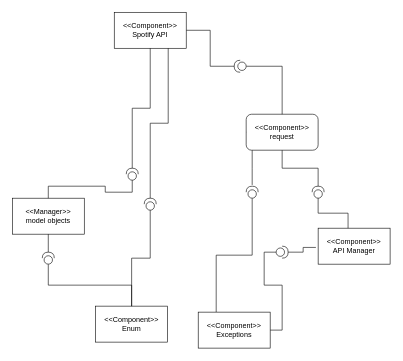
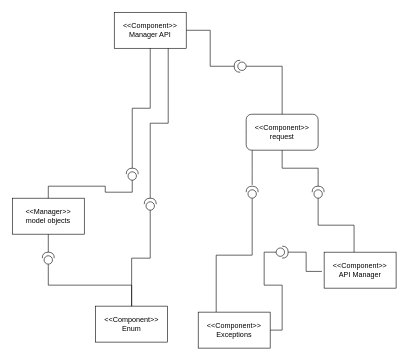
  <mxCell id="0" />
  <mxCell id="1" parent="0" />
  <mxCell id="2" style="edgeStyle=orthogonalEdgeStyle;rounded=0;orthogonalLoop=1;jettySize=auto;html=1;exitX=1;exitY=0.5;exitDx=0;exitDy=0;entryX=1;entryY=0.5;entryDx=0;entryDy=0;entryPerimeter=0;endArrow=none;endFill=0;" edge="1" parent="1" source="3" target="23"><mxGeometry relative="1" as="geometry"><mxPoint x="340" y="130" as="targetPoint" /></mxGeometry></mxCell>
- <mxCell id="3" value="&amp;lt;&amp;lt;Component&amp;gt;&amp;gt;&lt;br&gt;Spotify API" style="rounded=0;whiteSpace=wrap;html=1;" vertex="1" parent="1"><mxGeometry x="190" y="20" width="120" height="60" as="geometry" /></mxCell>
+ <mxCell id="3" value="&amp;lt;&amp;lt;Component&amp;gt;&amp;gt;&lt;br&gt;Manager API" style="rounded=0;whiteSpace=wrap;html=1;" vertex="1" parent="1"><mxGeometry x="190" y="20" width="120" height="60" as="geometry" /></mxCell>
  <mxCell id="4" style="edgeStyle=orthogonalEdgeStyle;rounded=0;orthogonalLoop=1;jettySize=auto;html=1;exitX=0;exitY=0.5;exitDx=0;exitDy=0;exitPerimeter=0;endArrow=none;endFill=0;entryX=0.25;entryY=0;entryDx=0;entryDy=0;" edge="1" parent="1" source="5" target="9"><mxGeometry relative="1" as="geometry"><mxPoint x="210" y="380" as="targetPoint" /></mxGeometry></mxCell>
  <mxCell id="5" value="" style="shape=providedRequiredInterface;html=1;verticalLabelPosition=bottom;sketch=0;rotation=-90;" vertex="1" parent="1"><mxGeometry x="410" y="310" width="20" height="20" as="geometry" /></mxCell>
  <mxCell id="6" style="edgeStyle=orthogonalEdgeStyle;rounded=0;orthogonalLoop=1;jettySize=auto;html=1;exitX=1.106;exitY=0.5;exitDx=0;exitDy=0;exitPerimeter=0;entryX=0;entryY=0.5;entryDx=0;entryDy=0;endArrow=none;endFill=0;" edge="1" parent="1" source="5" target="12"><mxGeometry relative="1" as="geometry"><mxPoint x="220" y="316.76" as="sourcePoint" /><mxPoint x="262.12" y="260" as="targetPoint" /><Array as="points"><mxPoint x="420" y="280" /><mxPoint x="420" y="280" /></Array></mxGeometry></mxCell>
  <mxCell id="7" value="&amp;lt;&amp;lt;Component&amp;gt;&amp;gt;&lt;br&gt;Enum" style="rounded=0;whiteSpace=wrap;html=1;" vertex="1" parent="1"><mxGeometry x="159" y="510" width="120" height="60" as="geometry" /></mxCell>
  <mxCell id="8" style="edgeStyle=orthogonalEdgeStyle;rounded=0;orthogonalLoop=1;jettySize=auto;html=1;exitX=1;exitY=0.5;exitDx=0;exitDy=0;endArrow=none;endFill=0;entryX=0;entryY=0.5;entryDx=0;entryDy=0;entryPerimeter=0;" edge="1" parent="1" source="9" target="24"><mxGeometry relative="1" as="geometry" /></mxCell>
  <mxCell id="9" value="&amp;lt;&amp;lt;Component&amp;gt;&amp;gt;&lt;br&gt;Exceptions" style="rounded=0;whiteSpace=wrap;html=1;" vertex="1" parent="1"><mxGeometry x="330" y="520" width="120" height="60" as="geometry" /></mxCell>
- <mxCell id="10" value="&amp;lt;&amp;lt;Component&amp;gt;&amp;gt;&lt;br&gt;API Manager" style="rounded=0;whiteSpace=wrap;html=1;" vertex="1" parent="1"><mxGeometry x="530" y="380" width="120" height="60" as="geometry" /></mxCell>
+ <mxCell id="10" value="&amp;lt;&amp;lt;Component&amp;gt;&amp;gt;&lt;br&gt;API Manager" style="rounded=0;whiteSpace=wrap;html=1;" vertex="1" parent="1"><mxGeometry x="540" y="420" width="120" height="60" as="geometry" /></mxCell>
  <mxCell id="11" value="&amp;lt;&amp;lt;Manager&amp;gt;&amp;gt;&lt;br&gt;model objects" style="rounded=0;whiteSpace=wrap;html=1;" vertex="1" parent="1"><mxGeometry x="20" y="330" width="120" height="60" as="geometry" /></mxCell>
  <mxCell id="12" value="&amp;lt;&amp;lt;Component&amp;gt;&amp;gt;&lt;br&gt;request" style="whiteSpace=wrap;html=1;rounded=1;" vertex="1" parent="1"><mxGeometry x="410" y="190" width="120" height="60" as="geometry" /></mxCell>
  <mxCell id="13" value="" style="shape=providedRequiredInterface;html=1;verticalLabelPosition=bottom;sketch=0;rotation=-90;" vertex="1" parent="1"><mxGeometry x="520" y="310" width="20" height="20" as="geometry" /></mxCell>
  <mxCell id="14" style="edgeStyle=orthogonalEdgeStyle;rounded=0;orthogonalLoop=1;jettySize=auto;html=1;exitX=0.5;exitY=1;exitDx=0;exitDy=0;entryX=1;entryY=0.5;entryDx=0;entryDy=0;entryPerimeter=0;endArrow=none;endFill=0;" edge="1" parent="1" source="12" target="13"><mxGeometry relative="1" as="geometry" /></mxCell>
  <mxCell id="15" style="edgeStyle=orthogonalEdgeStyle;rounded=0;orthogonalLoop=1;jettySize=auto;html=1;exitX=0;exitY=0.5;exitDx=0;exitDy=0;exitPerimeter=0;entryX=0.416;entryY=0;entryDx=0;entryDy=0;entryPerimeter=0;endArrow=none;endFill=0;" edge="1" parent="1" source="13" target="10"><mxGeometry relative="1" as="geometry" /></mxCell>
  <mxCell id="16" style="edgeStyle=orthogonalEdgeStyle;rounded=0;orthogonalLoop=1;jettySize=auto;html=1;exitX=1;exitY=0.5;exitDx=0;exitDy=0;exitPerimeter=0;entryX=0.5;entryY=1;entryDx=0;entryDy=0;endArrow=none;endFill=0;" edge="1" parent="1" source="17" target="3"><mxGeometry relative="1" as="geometry" /></mxCell>
  <mxCell id="17" value="" style="shape=providedRequiredInterface;html=1;verticalLabelPosition=bottom;sketch=0;rotation=-90;" vertex="1" parent="1"><mxGeometry x="210" y="280" width="20" height="20" as="geometry" /></mxCell>
  <mxCell id="18" style="edgeStyle=orthogonalEdgeStyle;rounded=0;orthogonalLoop=1;jettySize=auto;html=1;exitX=1;exitY=0.5;exitDx=0;exitDy=0;exitPerimeter=0;entryX=0.75;entryY=1;entryDx=0;entryDy=0;endArrow=none;endFill=0;" edge="1" parent="1" source="19" target="3"><mxGeometry relative="1" as="geometry" /></mxCell>
  <mxCell id="19" value="" style="shape=providedRequiredInterface;html=1;verticalLabelPosition=bottom;sketch=0;rotation=-90;" vertex="1" parent="1"><mxGeometry x="240" y="330" width="20" height="20" as="geometry" /></mxCell>
  <mxCell id="20" style="edgeStyle=orthogonalEdgeStyle;rounded=0;orthogonalLoop=1;jettySize=auto;html=1;exitX=0.5;exitY=0;exitDx=0;exitDy=0;entryX=0;entryY=0.5;entryDx=0;entryDy=0;entryPerimeter=0;endArrow=none;endFill=0;" edge="1" parent="1" source="11" target="17"><mxGeometry relative="1" as="geometry" /></mxCell>
  <mxCell id="21" style="edgeStyle=orthogonalEdgeStyle;rounded=0;orthogonalLoop=1;jettySize=auto;html=1;exitX=0.5;exitY=0;exitDx=0;exitDy=0;entryX=0;entryY=0.5;entryDx=0;entryDy=0;entryPerimeter=0;endArrow=none;endFill=0;" edge="1" parent="1" source="7" target="19"><mxGeometry relative="1" as="geometry" /></mxCell>
  <mxCell id="22" style="edgeStyle=orthogonalEdgeStyle;rounded=0;orthogonalLoop=1;jettySize=auto;html=1;exitX=0;exitY=0.5;exitDx=0;exitDy=0;exitPerimeter=0;endArrow=none;endFill=0;" edge="1" parent="1" source="23" target="12"><mxGeometry relative="1" as="geometry" /></mxCell>
  <mxCell id="23" value="" style="shape=providedRequiredInterface;html=1;verticalLabelPosition=bottom;sketch=0;rotation=-180;" vertex="1" parent="1"><mxGeometry x="390" y="100" width="20" height="20" as="geometry" /></mxCell>
  <mxCell id="24" value="" style="shape=providedRequiredInterface;html=1;verticalLabelPosition=bottom;sketch=0;rotation=0;" vertex="1" parent="1"><mxGeometry x="460" y="410" width="20" height="20" as="geometry" /></mxCell>
  <mxCell id="25" style="edgeStyle=orthogonalEdgeStyle;rounded=0;orthogonalLoop=1;jettySize=auto;html=1;exitX=1;exitY=0.5;exitDx=0;exitDy=0;exitPerimeter=0;entryX=-0.031;entryY=0.535;entryDx=0;entryDy=0;entryPerimeter=0;endArrow=none;endFill=0;" edge="1" parent="1" source="24" target="10"><mxGeometry relative="1" as="geometry" /></mxCell>
  <mxCell id="26" style="edgeStyle=orthogonalEdgeStyle;rounded=0;orthogonalLoop=1;jettySize=auto;html=1;exitX=0;exitY=0.5;exitDx=0;exitDy=0;exitPerimeter=0;entryX=0.5;entryY=0;entryDx=0;entryDy=0;endArrow=none;endFill=0;" edge="1" parent="1" source="28" target="7"><mxGeometry relative="1" as="geometry" /></mxCell>
  <mxCell id="27" style="edgeStyle=orthogonalEdgeStyle;rounded=0;orthogonalLoop=1;jettySize=auto;html=1;exitX=1;exitY=0.5;exitDx=0;exitDy=0;exitPerimeter=0;entryX=0.5;entryY=1;entryDx=0;entryDy=0;endArrow=none;endFill=0;" edge="1" parent="1" source="28" target="11"><mxGeometry relative="1" as="geometry" /></mxCell>
  <mxCell id="28" value="" style="shape=providedRequiredInterface;html=1;verticalLabelPosition=bottom;sketch=0;rotation=-90;" vertex="1" parent="1"><mxGeometry x="70" y="420" width="20" height="20" as="geometry" /></mxCell>
